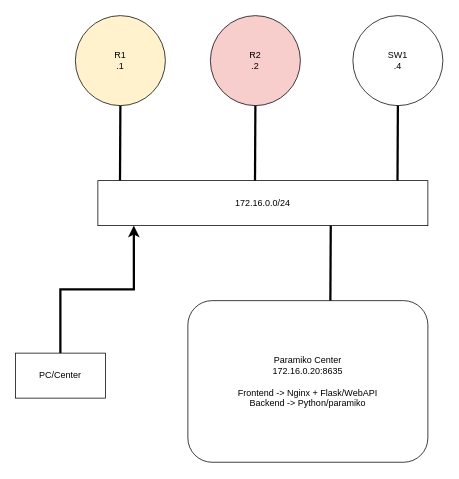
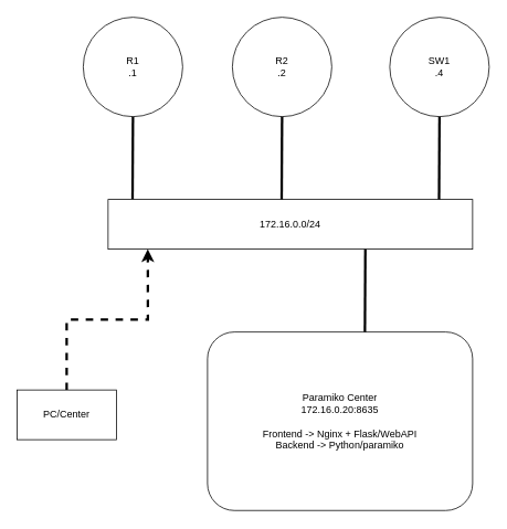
  <mxCell id="0" />
  <mxCell id="1" parent="0" />
  <mxCell id="2" value="&lt;div&gt;Paramiko Center&lt;/div&gt;&lt;div&gt;172.16.0.20:8635&lt;br&gt;&lt;/div&gt;&lt;div&gt;&lt;br&gt;&lt;/div&gt;&lt;div&gt;Frontend -&amp;gt; Nginx + Flask/WebAPI&lt;/div&gt;&lt;div&gt;Backend -&amp;gt; Python/paramiko&lt;br&gt;&lt;/div&gt;" style="rounded=1;whiteSpace=wrap;html=1;" vertex="1" parent="1"><mxGeometry x="250" y="400" width="320" height="215.5" as="geometry" /></mxCell>
- <mxCell id="3" value="&lt;div&gt;R1&lt;/div&gt;&lt;div&gt;.1&lt;br&gt;&lt;/div&gt;" style="ellipse;whiteSpace=wrap;html=1;fillColor=#fff2cc;" vertex="1" parent="1"><mxGeometry x="100" y="20" width="120" height="120" as="geometry" /></mxCell>
+ <mxCell id="3" value="&lt;div&gt;R1&lt;/div&gt;&lt;div&gt;.1&lt;br&gt;&lt;/div&gt;" style="ellipse;whiteSpace=wrap;html=1;" vertex="1" parent="1"><mxGeometry x="100" y="20" width="120" height="120" as="geometry" /></mxCell>
  <mxCell id="4" value="&lt;div&gt;SW1&lt;/div&gt;&lt;div&gt;.4&lt;br&gt;&lt;/div&gt;" style="ellipse;whiteSpace=wrap;html=1;" vertex="1" parent="1"><mxGeometry x="470" y="20" width="120" height="120" as="geometry" /></mxCell>
- <mxCell id="5" value="&lt;div&gt;R2&lt;/div&gt;&lt;div&gt;.2&lt;/div&gt;" style="ellipse;whiteSpace=wrap;html=1;fillColor=#f8cecc;" vertex="1" parent="1"><mxGeometry x="280" y="20" width="120" height="120" as="geometry" /></mxCell>
+ <mxCell id="5" value="&lt;div&gt;R2&lt;/div&gt;&lt;div&gt;.2&lt;/div&gt;" style="ellipse;whiteSpace=wrap;html=1;" vertex="1" parent="1"><mxGeometry x="280" y="20" width="120" height="120" as="geometry" /></mxCell>
  <mxCell id="6" value="" style="endArrow=none;html=1;rounded=0;strokeWidth=3;entryX=0.5;entryY=1;entryDx=0;entryDy=0;" edge="1" parent="1" target="3"><mxGeometry width="50" height="50" relative="1" as="geometry"><mxPoint x="159.5" y="240" as="sourcePoint" /><mxPoint x="159.5" y="130" as="targetPoint" /></mxGeometry></mxCell>
  <mxCell id="7" value="172.16.0.0/24" style="rounded=0;whiteSpace=wrap;html=1;" vertex="1" parent="1"><mxGeometry x="130" y="240" width="440" height="60" as="geometry" /></mxCell>
  <mxCell id="8" value="" style="endArrow=none;html=1;rounded=0;strokeWidth=3;entryX=0.5;entryY=1;entryDx=0;entryDy=0;" edge="1" parent="1"><mxGeometry width="50" height="50" relative="1" as="geometry"><mxPoint x="339.5" y="240" as="sourcePoint" /><mxPoint x="340" y="140" as="targetPoint" /></mxGeometry></mxCell>
  <mxCell id="9" value="" style="endArrow=none;html=1;rounded=0;strokeWidth=3;entryX=0.5;entryY=1;entryDx=0;entryDy=0;" edge="1" parent="1"><mxGeometry width="50" height="50" relative="1" as="geometry"><mxPoint x="529.5" y="240" as="sourcePoint" /><mxPoint x="530" y="140" as="targetPoint" /></mxGeometry></mxCell>
  <mxCell id="10" value="" style="endArrow=none;html=1;rounded=0;strokeWidth=3;entryX=0.5;entryY=1;entryDx=0;entryDy=0;" edge="1" parent="1"><mxGeometry width="50" height="50" relative="1" as="geometry"><mxPoint x="440" y="400" as="sourcePoint" /><mxPoint x="440.5" y="300" as="targetPoint" /></mxGeometry></mxCell>
- <mxCell id="11" style="edgeStyle=orthogonalEdgeStyle;rounded=0;orthogonalLoop=1;jettySize=auto;html=1;exitX=0.5;exitY=0;exitDx=0;exitDy=0;entryX=0.109;entryY=1;entryDx=0;entryDy=0;entryPerimeter=0;strokeWidth=3;" edge="1" parent="1" source="12" target="7"><mxGeometry relative="1" as="geometry" /></mxCell>
+ <mxCell id="11" style="edgeStyle=orthogonalEdgeStyle;rounded=0;orthogonalLoop=1;jettySize=auto;html=1;exitX=0.5;exitY=0;exitDx=0;exitDy=0;entryX=0.109;entryY=1;entryDx=0;entryDy=0;entryPerimeter=0;strokeWidth=3;dashed=1;" edge="1" parent="1" source="12" target="7"><mxGeometry relative="1" as="geometry" /></mxCell>
  <mxCell id="12" value="PC/Center" style="rounded=0;whiteSpace=wrap;html=1;" vertex="1" parent="1"><mxGeometry x="20" y="470" width="120" height="60" as="geometry" /></mxCell>
